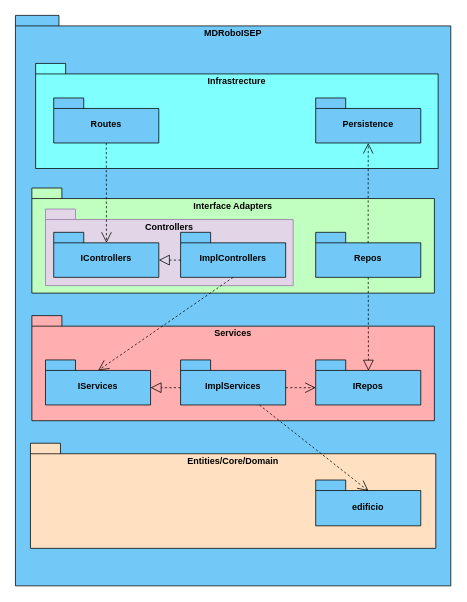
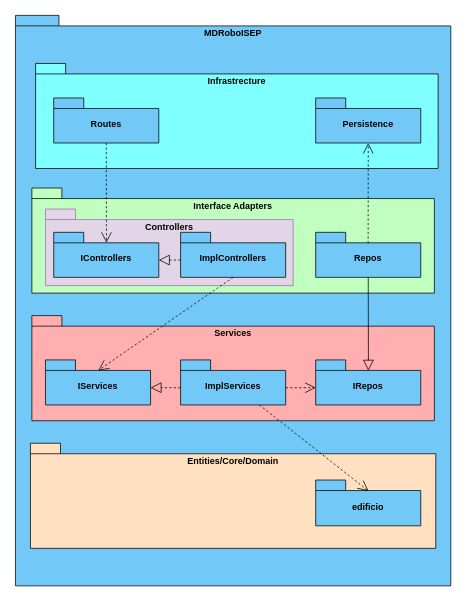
  <mxCell id="0" />
  <mxCell id="1" parent="0" />
  <mxCell id="2" value="MDRoboISEP" style="shape=folder;fontStyle=1;spacingTop=10;tabWidth=40;tabHeight=14;tabPosition=left;html=1;whiteSpace=wrap;verticalAlign=top;fillColor=#72C9F7;" parent="1" vertex="1"><mxGeometry x="20" y="20" width="580" height="760" as="geometry" /></mxCell>
  <mxCell id="3" value="Infrastrecture" style="shape=folder;fontStyle=1;spacingTop=10;tabWidth=40;tabHeight=14;tabPosition=left;html=1;whiteSpace=wrap;verticalAlign=top;fillColor=#80ffff;" parent="1" vertex="1"><mxGeometry x="46.88" y="84" width="536.25" height="140" as="geometry" /></mxCell>
  <mxCell id="4" value="Routes" style="shape=folder;fontStyle=1;spacingTop=10;tabWidth=40;tabHeight=14;tabPosition=left;html=1;whiteSpace=wrap;fillColor=#72C9F7;" parent="1" vertex="1"><mxGeometry x="70.99" y="130" width="140" height="60" as="geometry" /></mxCell>
  <mxCell id="5" value="Persistence" style="shape=folder;fontStyle=1;spacingTop=10;tabWidth=40;tabHeight=14;tabPosition=left;html=1;whiteSpace=wrap;fillColor=#72C9F7;" parent="1" vertex="1"><mxGeometry x="420" y="130" width="140" height="60" as="geometry" /></mxCell>
  <mxCell id="6" value="Interface Adapters" style="shape=folder;fontStyle=1;spacingTop=10;tabWidth=40;tabHeight=14;tabPosition=left;html=1;whiteSpace=wrap;verticalAlign=top;fillColor=#c0ffc0;" parent="1" vertex="1"><mxGeometry x="41.87" y="250" width="536.25" height="140" as="geometry" /></mxCell>
  <mxCell id="7" value="Controllers" style="shape=folder;fontStyle=1;spacingTop=10;tabWidth=40;tabHeight=14;tabPosition=left;html=1;whiteSpace=wrap;verticalAlign=top;fillColor=#e1d5e7;strokeColor=#9673a6;" parent="1" vertex="1"><mxGeometry x="60" y="278" width="330" height="102" as="geometry" /></mxCell>
  <mxCell id="8" value="Repos" style="shape=folder;fontStyle=1;spacingTop=10;tabWidth=40;tabHeight=14;tabPosition=left;html=1;whiteSpace=wrap;fillColor=#72C9F7;" parent="1" vertex="1"><mxGeometry x="420" y="309" width="140" height="60" as="geometry" /></mxCell>
  <mxCell id="9" value="IControllers" style="shape=folder;fontStyle=1;spacingTop=10;tabWidth=40;tabHeight=14;tabPosition=left;html=1;whiteSpace=wrap;fillColor=#72C9F7;" parent="1" vertex="1"><mxGeometry x="70.99" y="309" width="140" height="60" as="geometry" /></mxCell>
  <mxCell id="10" value="ImplControllers" style="shape=folder;fontStyle=1;spacingTop=10;tabWidth=40;tabHeight=14;tabPosition=left;html=1;whiteSpace=wrap;fillColor=#72C9F7;" parent="1" vertex="1"><mxGeometry x="240" y="309" width="140" height="60" as="geometry" /></mxCell>
  <mxCell id="11" value="Services" style="shape=folder;fontStyle=1;spacingTop=10;tabWidth=40;tabHeight=14;tabPosition=left;html=1;whiteSpace=wrap;verticalAlign=top;fillColor=#ffafaf;" parent="1" vertex="1"><mxGeometry x="41.87" y="420" width="536.25" height="140" as="geometry" /></mxCell>
  <mxCell id="12" value="IRepos" style="shape=folder;fontStyle=1;spacingTop=10;tabWidth=40;tabHeight=14;tabPosition=left;html=1;whiteSpace=wrap;fillColor=#72C9F7;" parent="1" vertex="1"><mxGeometry x="420" y="479" width="140" height="60" as="geometry" /></mxCell>
  <mxCell id="13" value="IServices" style="shape=folder;fontStyle=1;spacingTop=10;tabWidth=40;tabHeight=14;tabPosition=left;html=1;whiteSpace=wrap;fillColor=#72C9F7;" parent="1" vertex="1"><mxGeometry x="60" y="479" width="140" height="60" as="geometry" /></mxCell>
  <mxCell id="14" value="ImplServices" style="shape=folder;fontStyle=1;spacingTop=10;tabWidth=40;tabHeight=14;tabPosition=left;html=1;whiteSpace=wrap;fillColor=#72C9F7;" parent="1" vertex="1"><mxGeometry x="239.99" y="479" width="140" height="60" as="geometry" /></mxCell>
  <mxCell id="15" value="Entities/Core/Domain" style="shape=folder;fontStyle=1;spacingTop=10;tabWidth=40;tabHeight=14;tabPosition=left;html=1;whiteSpace=wrap;verticalAlign=top;fillColor=#ffe0c0;" parent="1" vertex="1"><mxGeometry x="39.99" y="590" width="540.01" height="140" as="geometry" /></mxCell>
  <mxCell id="16" value="edificio" style="shape=folder;fontStyle=1;spacingTop=10;tabWidth=40;tabHeight=14;tabPosition=left;html=1;whiteSpace=wrap;fillColor=#72C9F7;" parent="1" vertex="1"><mxGeometry x="420" y="639" width="140" height="61" as="geometry" /></mxCell>
  <mxCell id="17" value="" style="endArrow=open;endSize=12;dashed=1;html=1;rounded=0;entryX=0.502;entryY=0.239;entryDx=0;entryDy=0;entryPerimeter=0;exitX=0.75;exitY=1;exitDx=0;exitDy=0;exitPerimeter=0;" parent="1" source="14" target="16" edge="1"><mxGeometry width="160" relative="1" as="geometry"><mxPoint x="200" y="530" as="sourcePoint" /><mxPoint x="360" y="530" as="targetPoint" /></mxGeometry></mxCell>
  <mxCell id="18" value="" style="endArrow=block;dashed=1;endFill=0;endSize=12;html=1;rounded=0;exitX=0;exitY=0;exitDx=0;exitDy=37;exitPerimeter=0;entryX=0;entryY=0;entryDx=140;entryDy=37;entryPerimeter=0;" parent="1" source="14" target="13" edge="1"><mxGeometry width="160" relative="1" as="geometry"><mxPoint x="260" y="490" as="sourcePoint" /><mxPoint x="420" y="490" as="targetPoint" /></mxGeometry></mxCell>
  <mxCell id="19" value="" style="endArrow=open;endSize=12;dashed=1;html=1;rounded=0;exitX=0;exitY=0;exitDx=140;exitDy=37;exitPerimeter=0;entryX=0;entryY=0;entryDx=0;entryDy=37;entryPerimeter=0;" parent="1" source="14" target="12" edge="1"><mxGeometry width="160" relative="1" as="geometry"><mxPoint x="260" y="490" as="sourcePoint" /><mxPoint x="420" y="490" as="targetPoint" /></mxGeometry></mxCell>
  <mxCell id="20" value="" style="endArrow=open;endSize=12;dashed=1;html=1;rounded=0;exitX=0.5;exitY=1;exitDx=0;exitDy=0;exitPerimeter=0;entryX=0.502;entryY=0.233;entryDx=0;entryDy=0;entryPerimeter=0;" parent="1" source="10" target="13" edge="1"><mxGeometry width="160" relative="1" as="geometry"><mxPoint x="390" y="526" as="sourcePoint" /><mxPoint x="430" y="526" as="targetPoint" /></mxGeometry></mxCell>
- <mxCell id="21" value="" style="endArrow=block;dashed=1;endFill=0;endSize=12;html=1;rounded=0;exitX=0.5;exitY=1;exitDx=0;exitDy=0;exitPerimeter=0;entryX=0.502;entryY=0.241;entryDx=0;entryDy=0;entryPerimeter=0;" parent="1" source="8" target="12" edge="1"><mxGeometry width="160" relative="1" as="geometry"><mxPoint x="250" y="526" as="sourcePoint" /><mxPoint x="210" y="526" as="targetPoint" /></mxGeometry></mxCell>
+ <mxCell id="21" value="" style="endArrow=block;dashed=0;endFill=0;endSize=12;html=1;rounded=0;exitX=0.5;exitY=1;exitDx=0;exitDy=0;exitPerimeter=0;entryX=0.502;entryY=0.241;entryDx=0;entryDy=0;entryPerimeter=0;" parent="1" source="8" target="12" edge="1"><mxGeometry width="160" relative="1" as="geometry"><mxPoint x="250" y="526" as="sourcePoint" /><mxPoint x="210" y="526" as="targetPoint" /></mxGeometry></mxCell>
  <mxCell id="22" value="" style="endArrow=block;dashed=1;endFill=0;endSize=12;html=1;rounded=0;exitX=0;exitY=0;exitDx=0;exitDy=37;exitPerimeter=0;entryX=0;entryY=0;entryDx=140;entryDy=37;entryPerimeter=0;" parent="1" source="10" target="9" edge="1"><mxGeometry width="160" relative="1" as="geometry"><mxPoint x="250" y="526" as="sourcePoint" /><mxPoint x="210" y="526" as="targetPoint" /></mxGeometry></mxCell>
  <mxCell id="23" value="" style="endArrow=open;endSize=12;dashed=1;html=1;rounded=0;exitX=0.5;exitY=1;exitDx=0;exitDy=0;exitPerimeter=0;entryX=0.502;entryY=0.233;entryDx=0;entryDy=0;entryPerimeter=0;" parent="1" source="4" target="9" edge="1"><mxGeometry width="160" relative="1" as="geometry"><mxPoint x="390" y="526" as="sourcePoint" /><mxPoint x="430" y="526" as="targetPoint" /></mxGeometry></mxCell>
  <mxCell id="24" value="" style="endArrow=open;endSize=12;dashed=1;html=1;rounded=0;exitX=0.499;exitY=0.241;exitDx=0;exitDy=0;exitPerimeter=0;entryX=0.5;entryY=1;entryDx=0;entryDy=0;entryPerimeter=0;" parent="1" source="8" target="5" edge="1"><mxGeometry width="160" relative="1" as="geometry"><mxPoint x="151" y="200" as="sourcePoint" /><mxPoint x="151" y="333" as="targetPoint" /></mxGeometry></mxCell>
